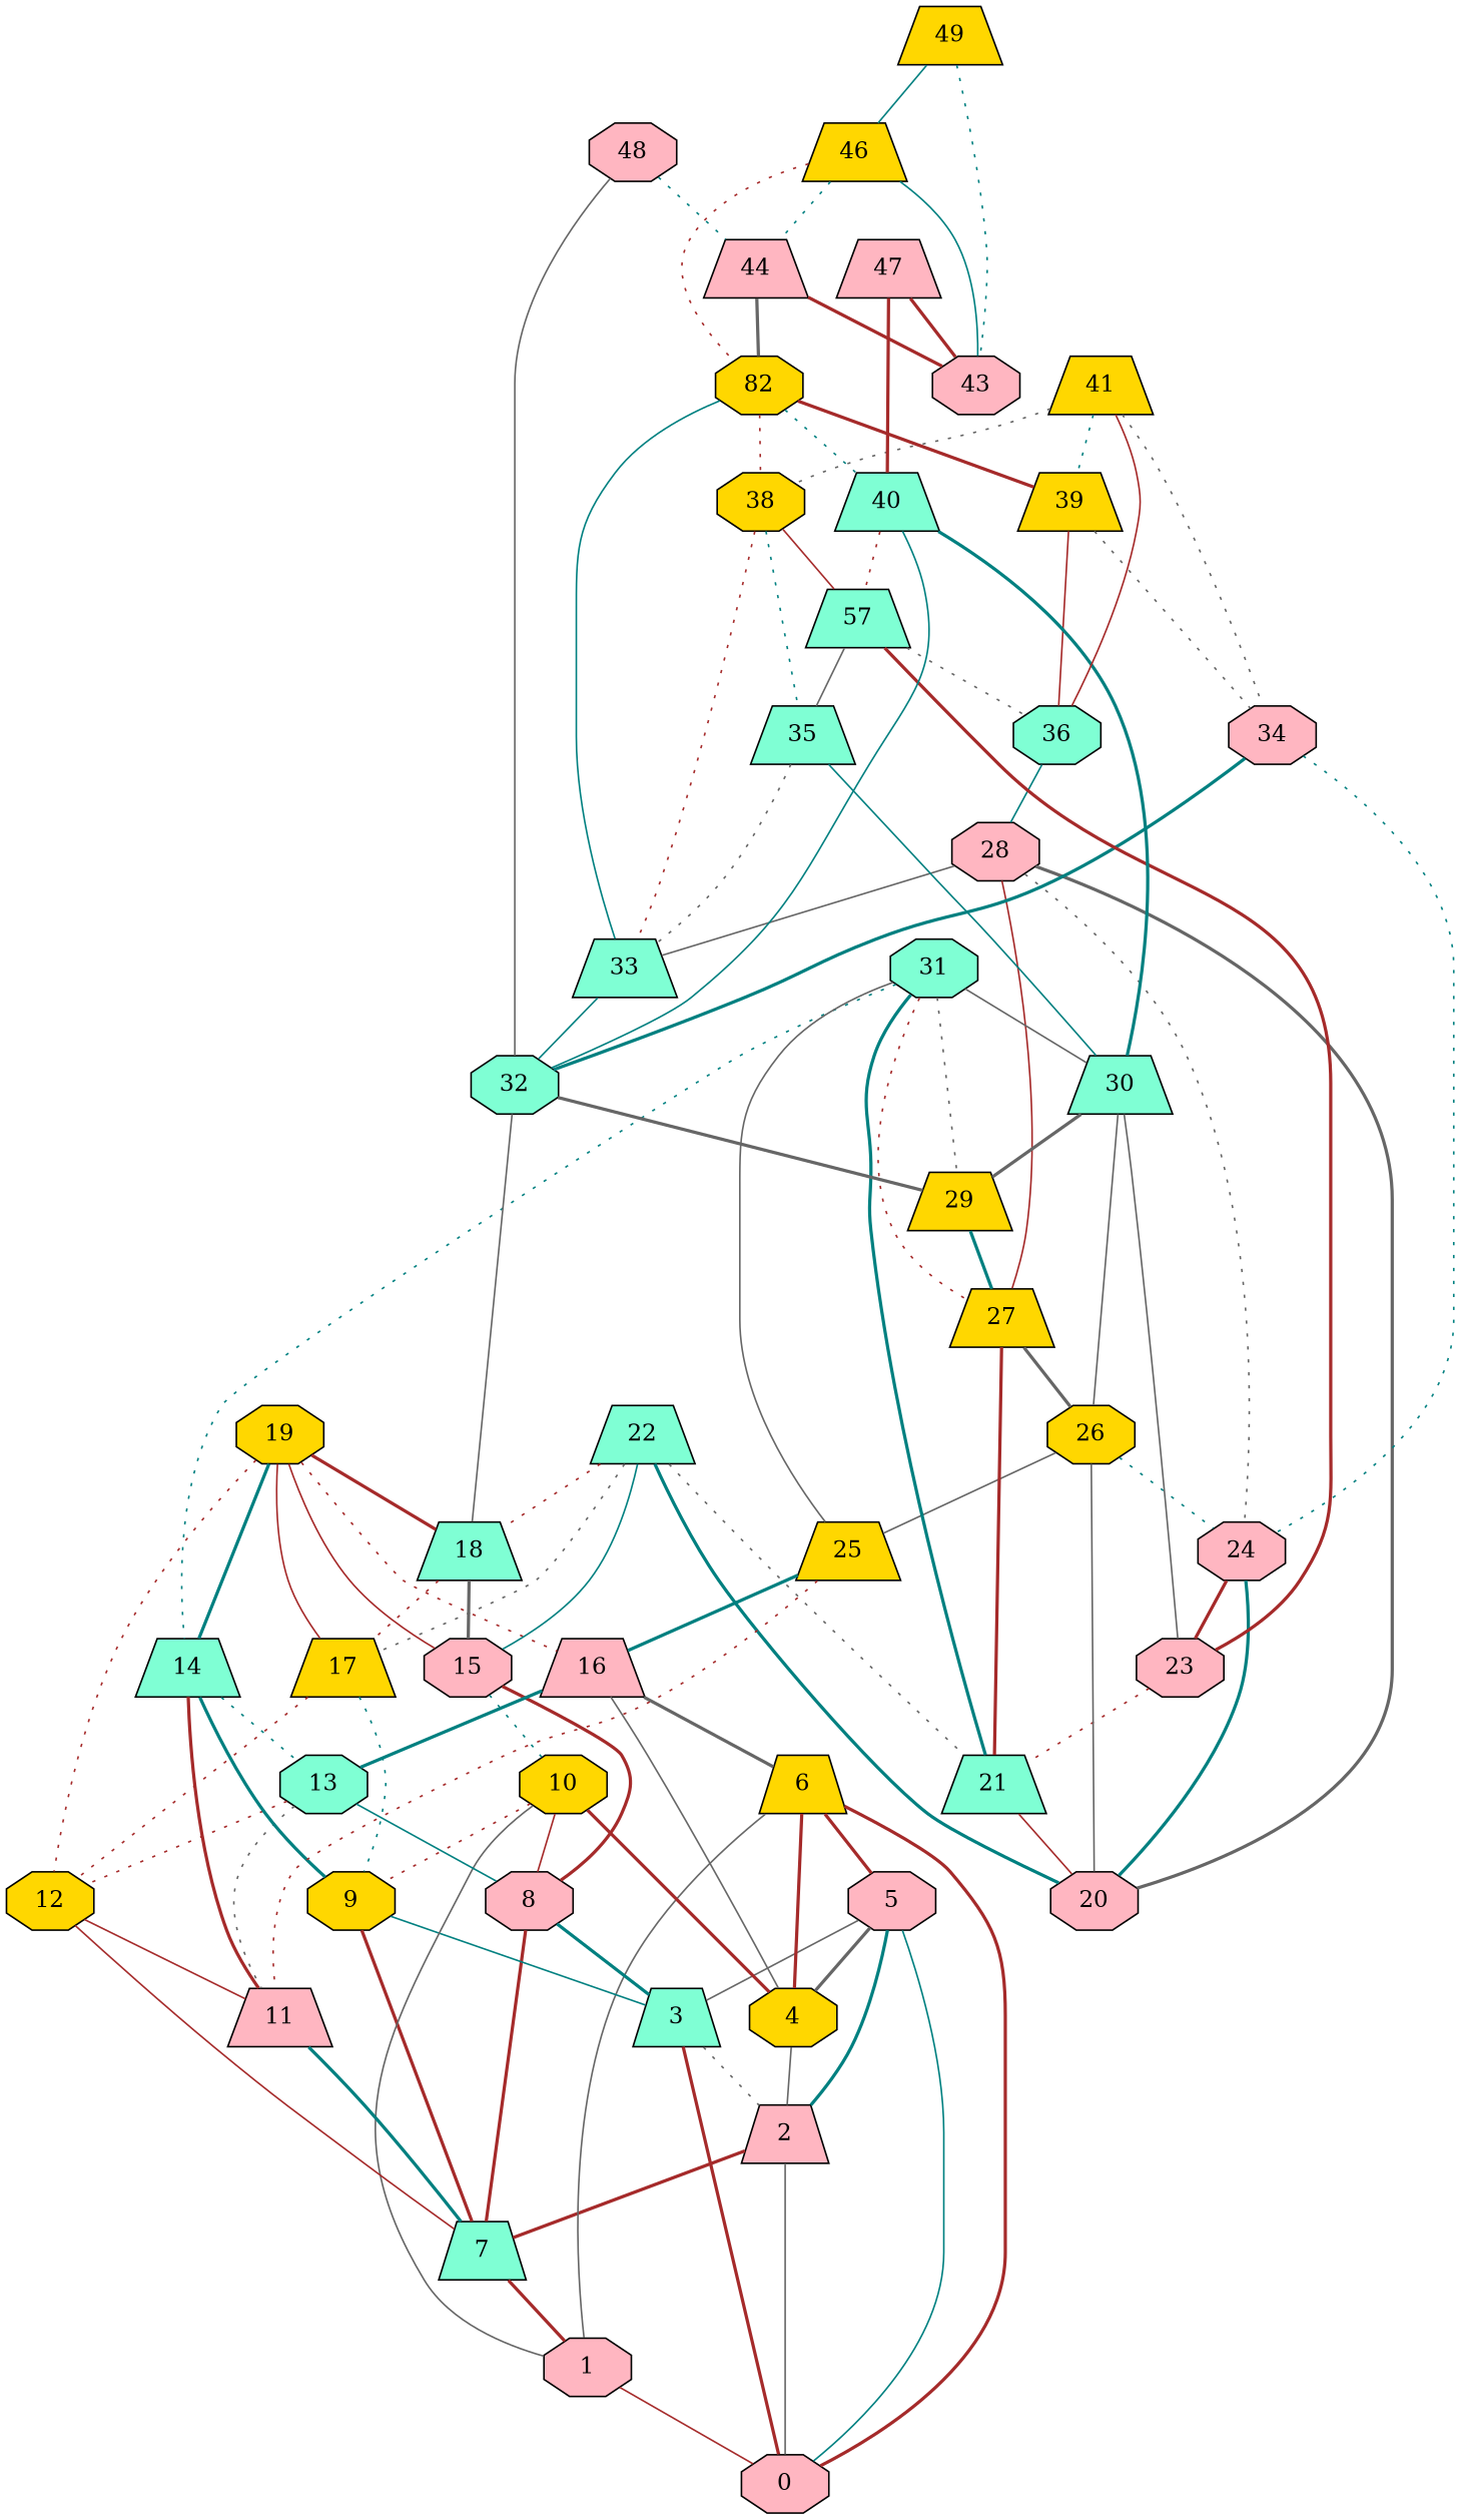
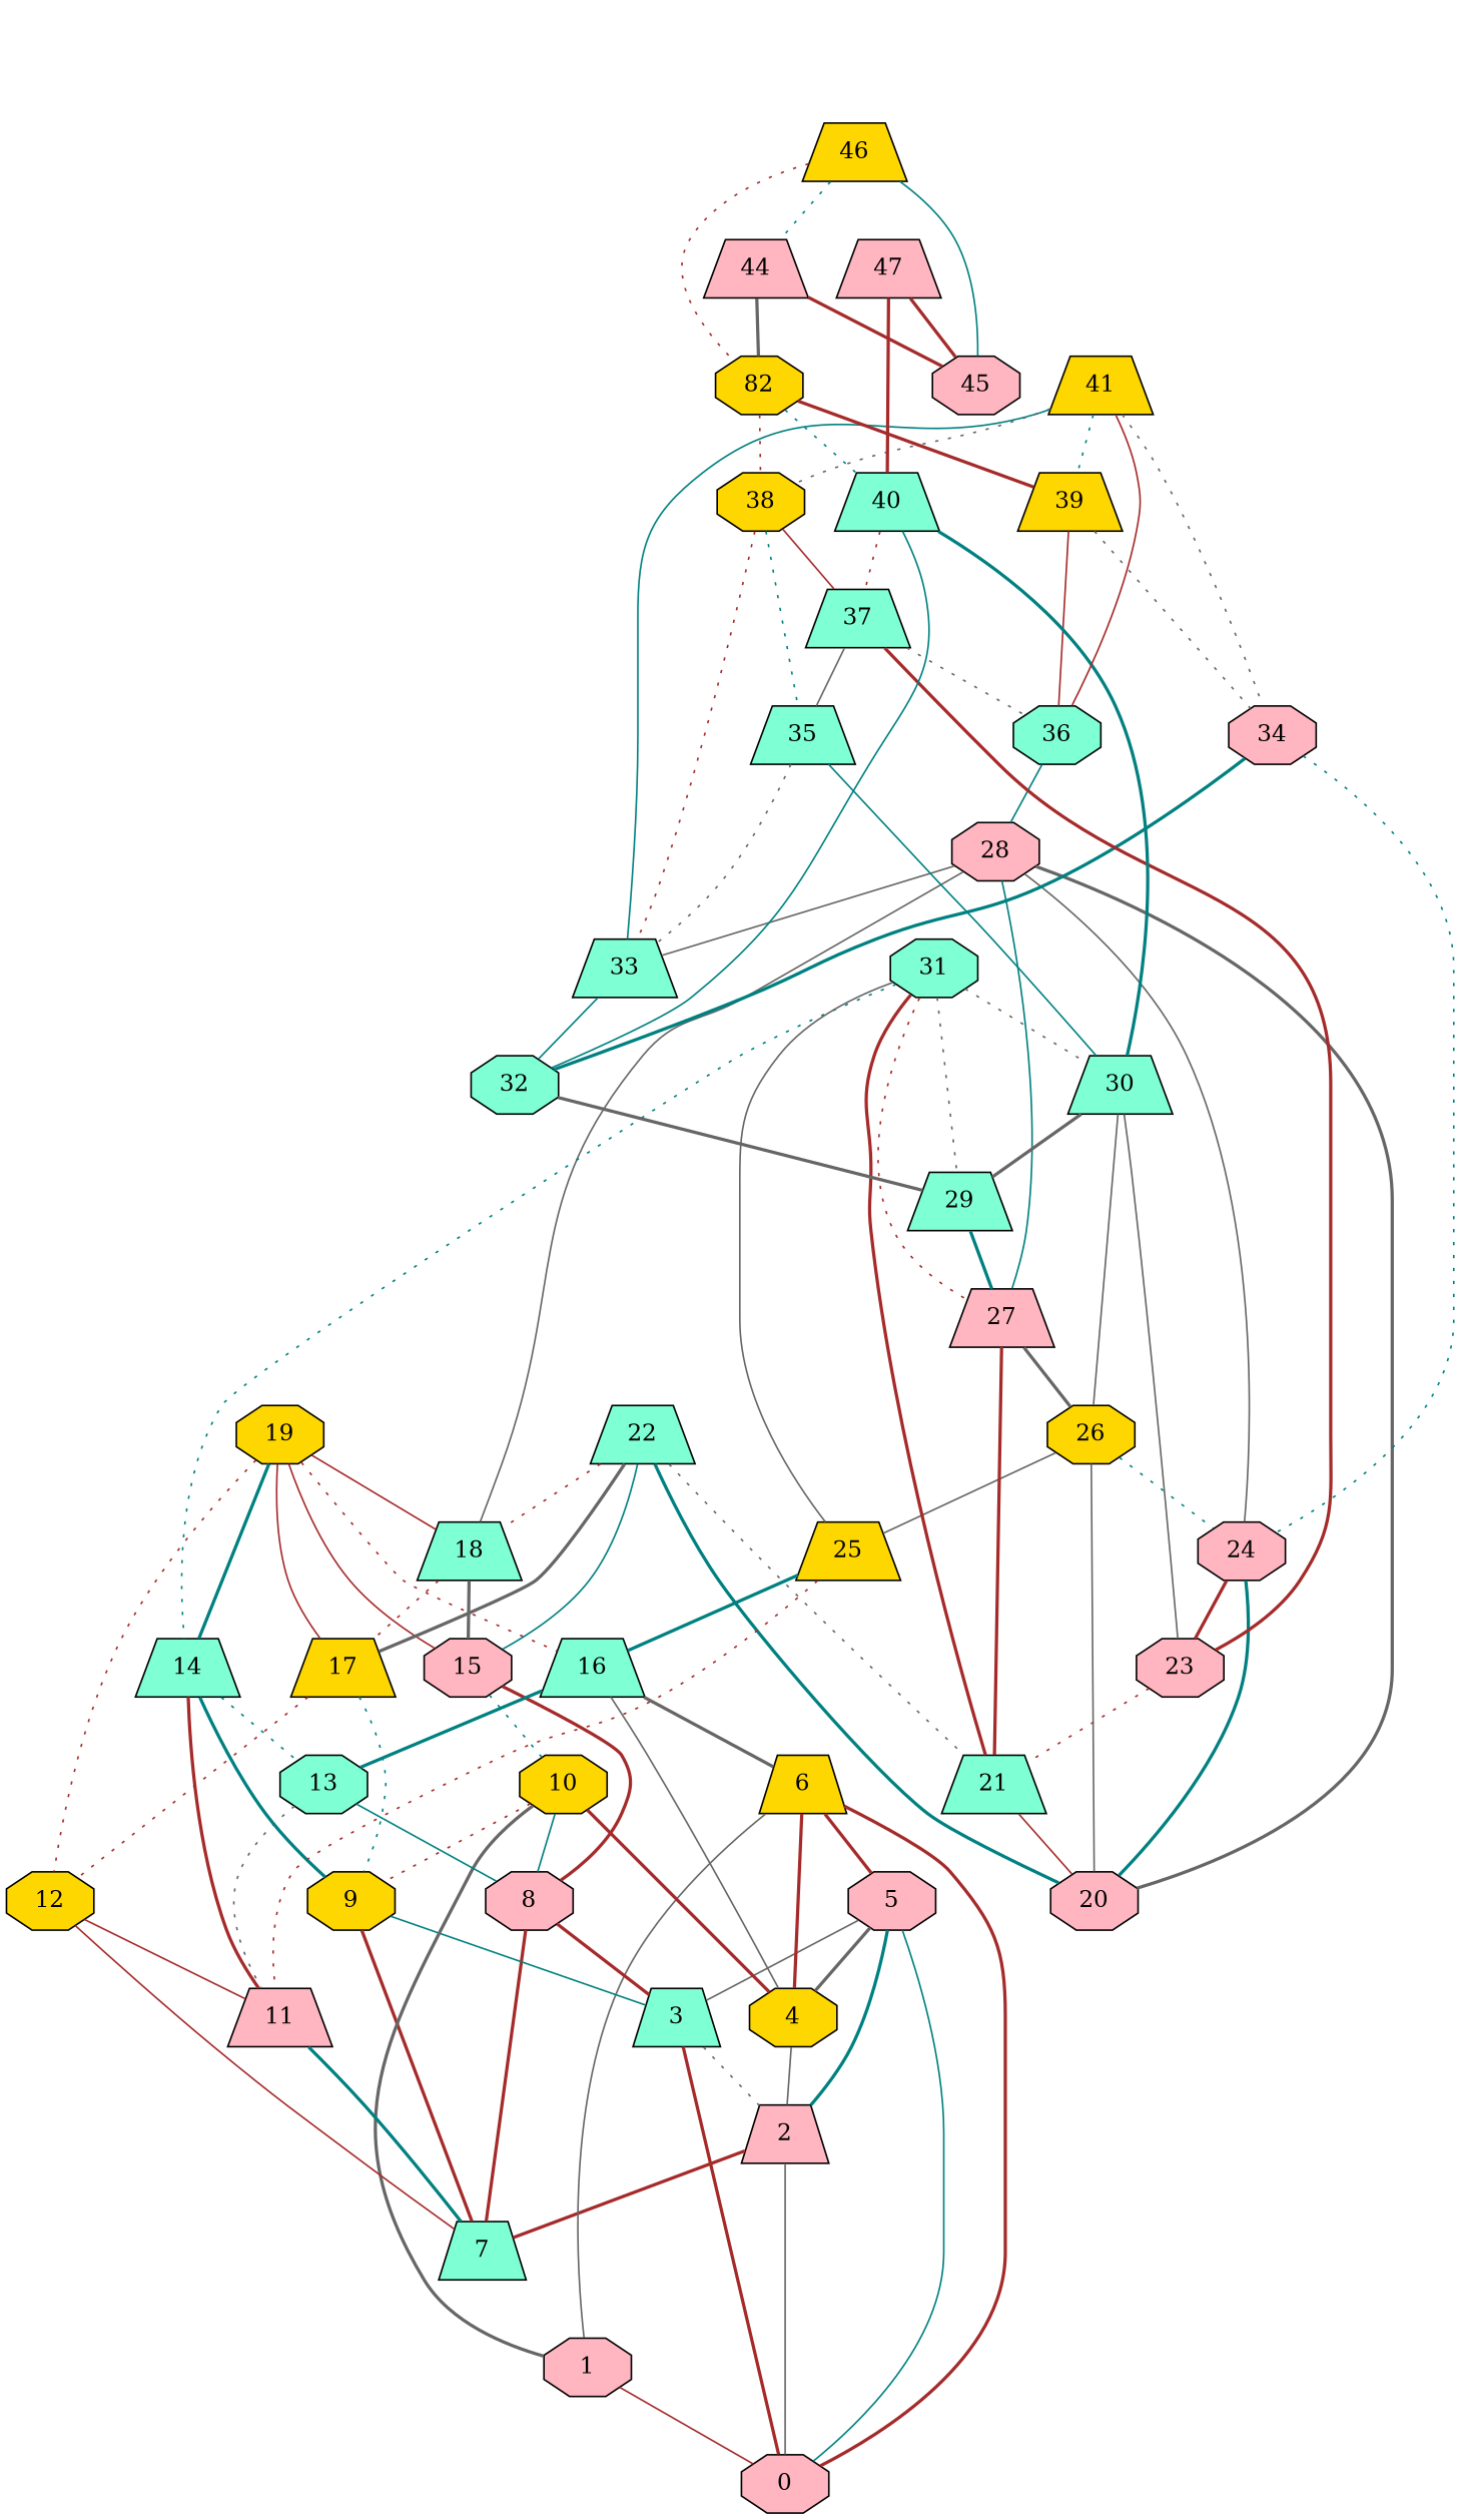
  graph {
    node [fillcolor=lightpink shape=trapezium style=filled]
    edge [color=brown style=solid]
    1 [shape=octagon]
    0 [shape=octagon]
    2
    7 [fillcolor=aquamarine]
    3 [fillcolor=aquamarine]
    4 [fillcolor=gold shape=octagon]
    5 [shape=octagon]
    6 [fillcolor=gold]
    8 [shape=octagon]
    9 [fillcolor=gold shape=octagon]
    10 [fillcolor=gold shape=octagon]
    11
    12 [fillcolor=gold shape=octagon]
    13 [fillcolor=aquamarine shape=octagon]
    14 [fillcolor=aquamarine]
    15 [shape=octagon]
-   16
+   16 [fillcolor=aquamarine]
    17 [fillcolor=gold]
    18 [fillcolor=aquamarine]
    19 [fillcolor=gold shape=octagon]
    21 [fillcolor=aquamarine]
    20 [shape=octagon]
    22 [fillcolor=aquamarine]
    23 [shape=octagon]
    24 [shape=octagon]
    25 [fillcolor=gold]
    26 [fillcolor=gold shape=octagon]
-   27 [fillcolor=gold]
+   27
    28 [shape=octagon]
    33 [fillcolor=aquamarine]
-   29 [fillcolor=gold]
+   29 [fillcolor=aquamarine]
    30 [fillcolor=aquamarine]
    31 [fillcolor=aquamarine shape=octagon]
    32 [fillcolor=aquamarine shape=octagon]
    34 [shape=octagon]
    35 [fillcolor=aquamarine]
    36 [fillcolor=aquamarine shape=octagon]
-   37 [fillcolor=aquamarine label=57]
+   37 [fillcolor=aquamarine]
    38 [fillcolor=gold shape=octagon]
    39 [fillcolor=gold]
    40 [fillcolor=aquamarine]
    41 [fillcolor=gold]
    n43 [fillcolor=gold label=82 shape=octagon]
    44
-   43 [shape=octagon]
+   43 [shape=octagon label=45]
    46 [fillcolor=gold]
    47
-   48 [shape=octagon]
-   49 [fillcolor=gold]
    1 -- 0
    2 -- 0 [color=gray40]
    2 -- 7 [style=bold]
-   7 -- 1 [style=bold]
    3 -- 0 [style=bold]
    3 -- 2 [color=gray40 style=dotted]
    4 -- 2 [color=gray40]
    5 -- 0 [color=teal]
    5 -- 2 [color=teal style=bold]
    5 -- 3 [color=gray40]
    5 -- 4 [color=gray40 style=bold]
    6 -- 1 [color=gray40]
    6 -- 0 [style=bold]
    6 -- 4 [style=bold]
    6 -- 5 [style=bold]
    8 -- 7 [style=bold]
-   8 -- 3 [color=teal style=bold]
+   8 -- 3 [style=bold]
    9 -- 7 [style=bold]
    9 -- 3 [color=teal]
-   10 -- 1 [color=gray40]
+   10 -- 1 [color=gray40 style=bold]
    10 -- 4 [style=bold]
-   10 -- 8
+   10 -- 8 [color=teal]
    10 -- 9 [style=dotted]
    11 -- 7 [color=teal style=bold]
    12 -- 7
    12 -- 11
    13 -- 8 [color=teal]
    13 -- 11 [color=gray40 style=dotted]
-   13 -- 12 [style=dotted]
    14 -- 9 [color=teal style=bold]
    14 -- 11 [style=bold]
    14 -- 13 [color=teal style=dotted]
    15 -- 8 [style=bold]
    15 -- 10 [color=teal style=dotted]
    16 -- 4 [color=gray40]
    16 -- 6 [color=gray40 style=bold]
    16 -- 13 [color=teal style=bold]
    17 -- 9 [color=teal style=dotted]
    17 -- 12 [style=dotted]
    18 -- 15 [color=gray40 style=bold]
    18 -- 17 [style=dotted]
    19 -- 12 [style=dotted]
    19 -- 14 [color=teal style=bold]
    19 -- 15
    19 -- 16 [style=dotted]
    19 -- 17
-   19 -- 18 [style=bold]
+   19 -- 18
    21 -- 20
    22 -- 15 [color=teal]
-   22 -- 17 [color=gray40 style=dotted]
+   22 -- 17 [color=gray40 style=bold]
    22 -- 18 [style=dotted]
    22 -- 21 [color=gray40 style=dotted]
    22 -- 20 [color=teal style=bold]
    23 -- 21 [style=dotted]
    24 -- 20 [color=teal style=bold]
    24 -- 23 [style=bold]
    25 -- 11 [style=dotted]
    25 -- 16 [color=teal style=bold]
    26 -- 20 [color=gray40]
    26 -- 24 [color=teal style=dotted]
    26 -- 25 [color=gray40]
    27 -- 21 [style=bold]
    27 -- 26 [color=gray40 style=bold]
-   32 -- 18 [color=gray40]
+   28 -- 18 [color=gray40]
    28 -- 20 [color=gray40 style=bold]
-   28 -- 24 [color=gray40 style=dotted]
-   28 -- 27
+   28 -- 24 [color=gray40]
+   28 -- 27 [color=teal]
    28 -- 33 [color=gray40]
    33 -- 32 [color=teal]
    29 -- 27 [color=teal style=bold]
    30 -- 23 [color=gray40]
    30 -- 26 [color=gray40]
    30 -- 29 [color=gray40 style=bold]
    31 -- 14 [color=teal style=dotted]
-   31 -- 21 [color=teal style=bold]
+   31 -- 21 [style=bold]
    31 -- 25 [color=gray40]
    31 -- 27 [style=dotted]
    31 -- 29 [color=gray40 style=dotted]
-   31 -- 30 [color=gray40]
+   31 -- 30 [color=gray40 style=dotted]
    32 -- 29 [color=gray40 style=bold]
    34 -- 24 [color=teal style=dotted]
    34 -- 32 [color=teal style=bold]
    35 -- 33 [color=gray40 style=dotted]
    35 -- 30 [color=teal]
    36 -- 28 [color=teal]
    37 -- 23 [style=bold]
    37 -- 35 [color=gray40]
    37 -- 36 [color=gray40 style=dotted]
    38 -- 33 [style=dotted]
    38 -- 35 [color=teal style=dotted]
    38 -- 37
    39 -- 34 [color=gray40 style=dotted]
    39 -- 36
    40 -- 30 [color=teal style=bold]
    40 -- 32 [color=teal]
    40 -- 37 [style=dotted]
-   n43 -- 33 [color=teal]
+   41 -- 33 [color=teal]
    41 -- 34 [color=gray40 style=dotted]
    41 -- 36
    41 -- 38 [color=gray40 style=dotted]
    41 -- 39 [color=teal style=dotted]
    n43 -- 38 [style=dotted]
    n43 -- 39 [style=bold]
    n43 -- 40 [color=teal style=dotted]
    44 -- n43 [color=gray40 style=bold]
    44 -- 43 [style=bold]
    46 -- n43 [style=dotted]
    46 -- 44 [color=teal style=dotted]
    46 -- 43 [color=teal]
    47 -- 40 [style=bold]
    47 -- 43 [style=bold]
-   48 -- 32 [color=gray40]
-   48 -- 44 [color=teal style=dotted]
-   49 -- 43 [color=teal style=dotted]
-   49 -- 46 [color=teal]
  }
